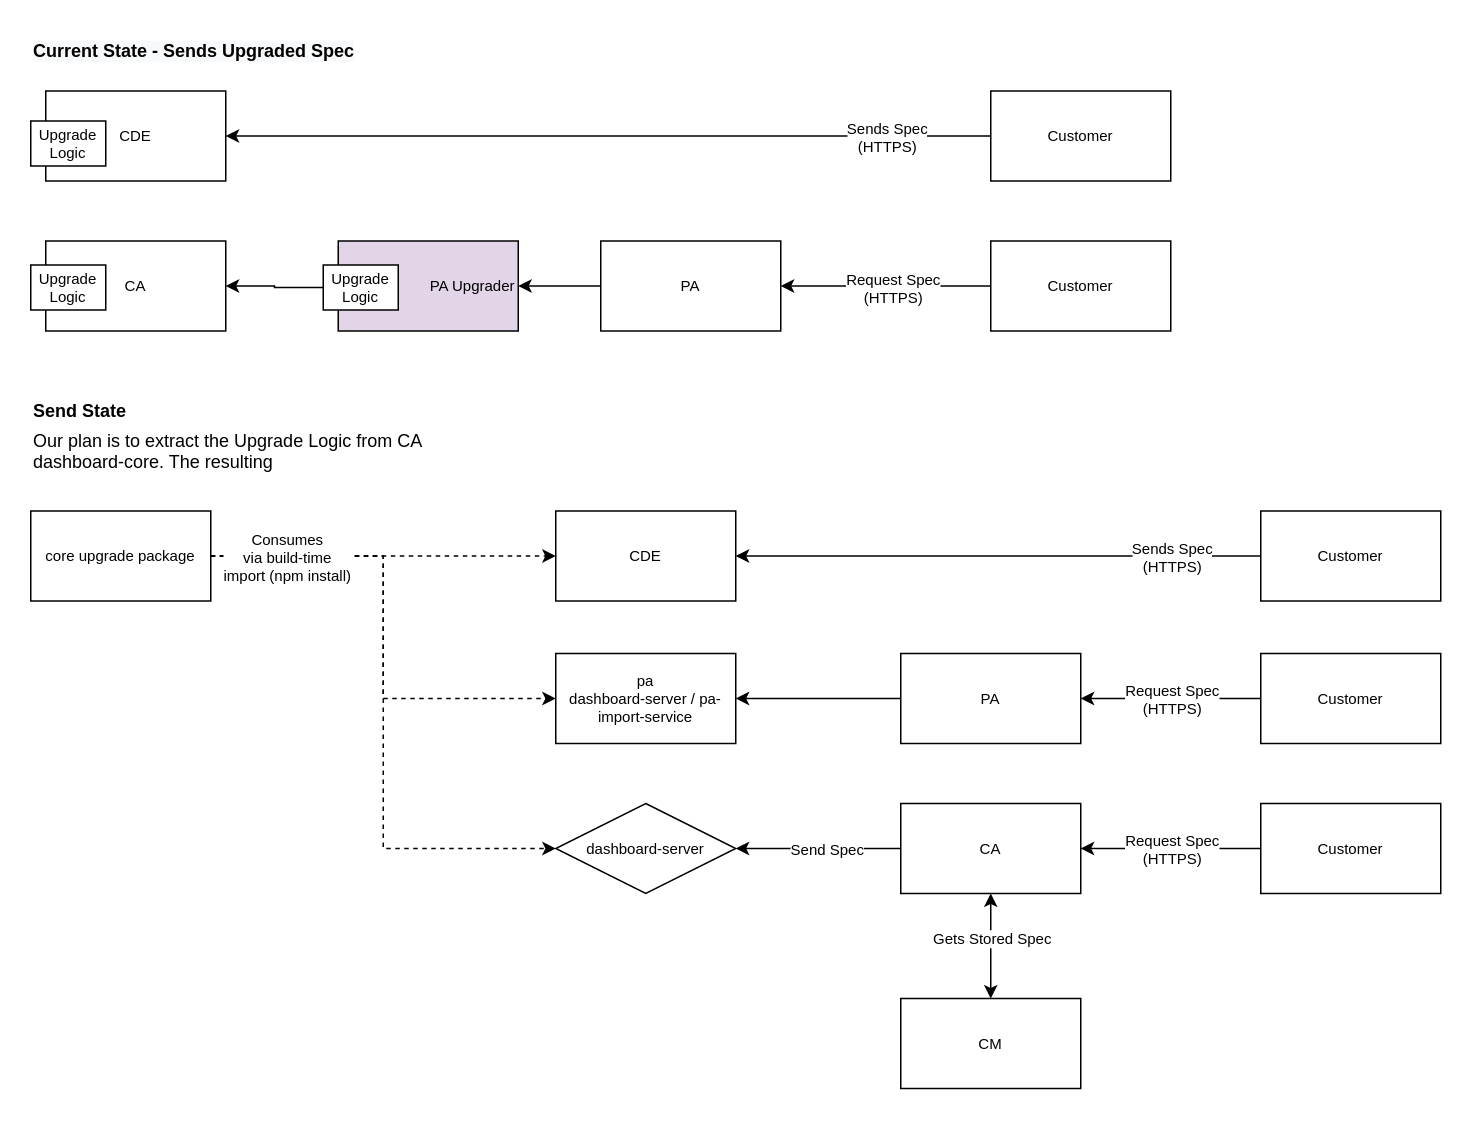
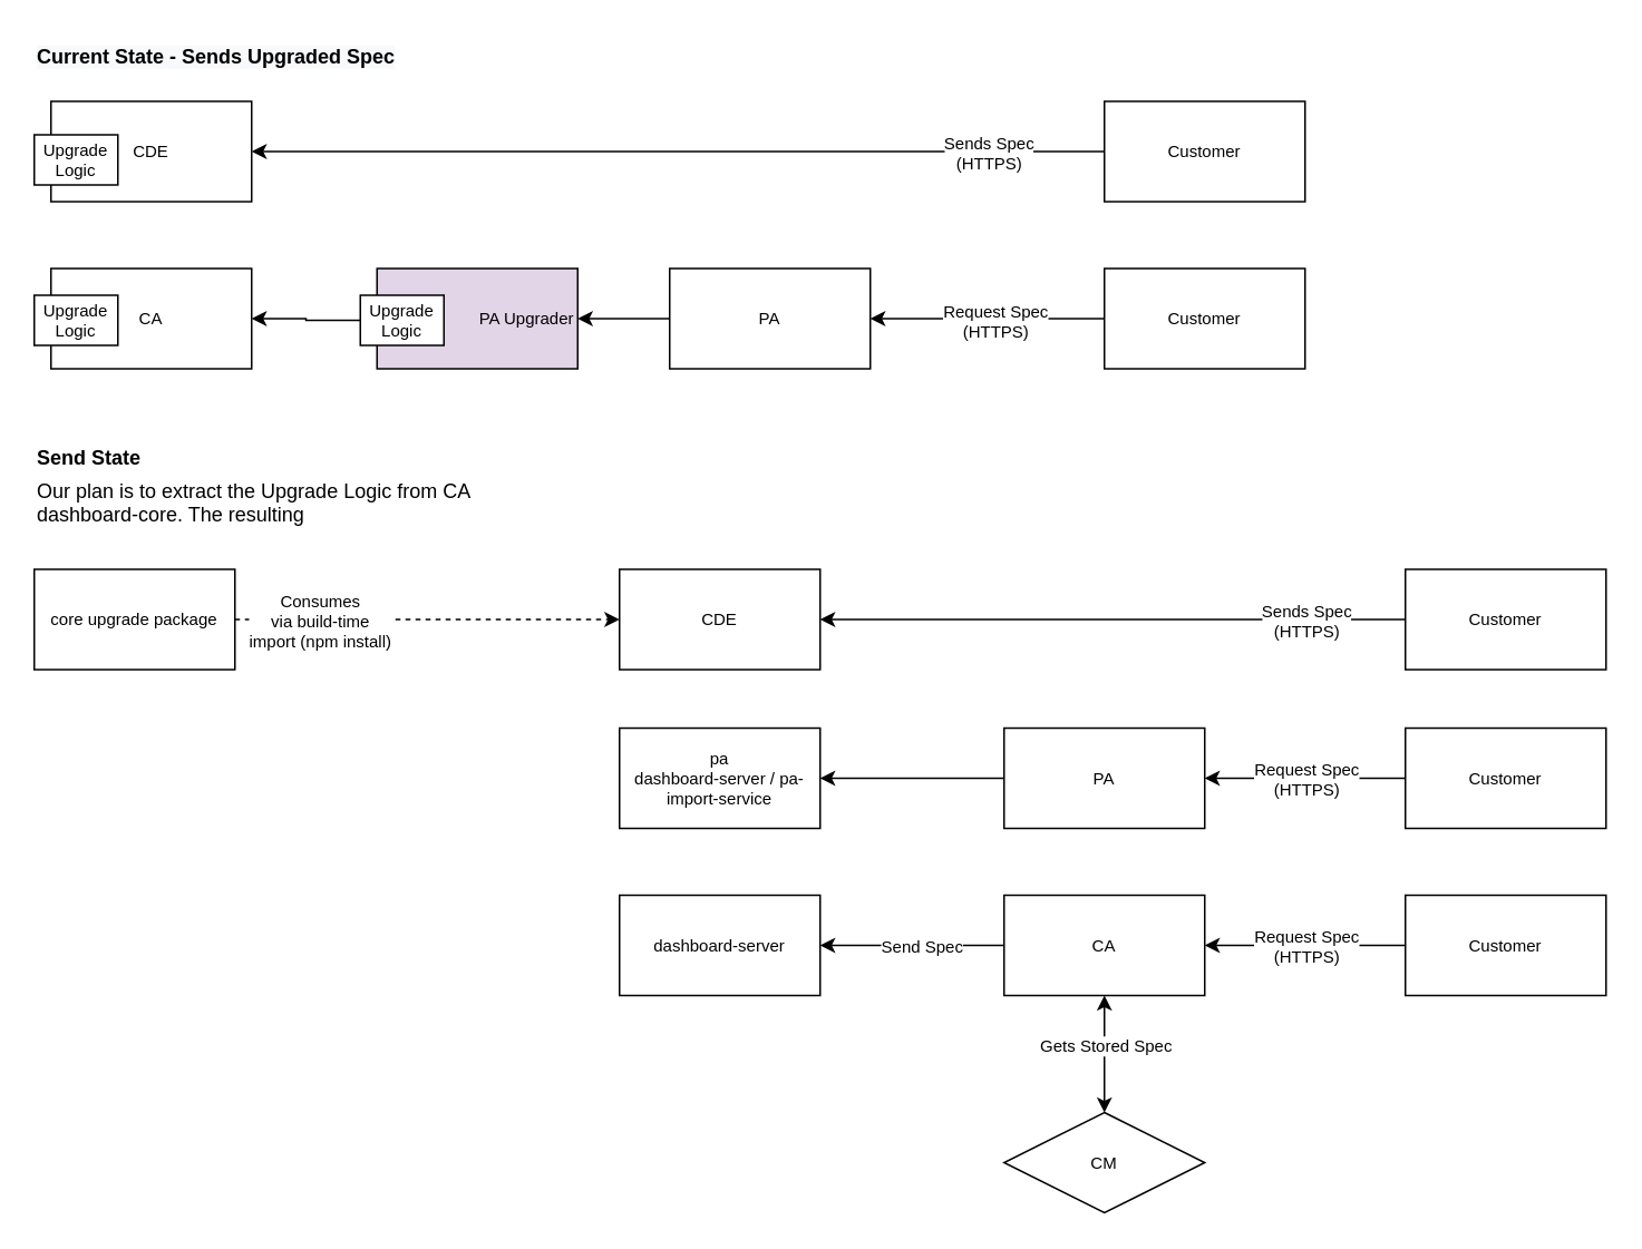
  <mxCell id="0" />
  <mxCell id="1" parent="0" />
- <mxCell id="2" style="edgeStyle=orthogonalEdgeStyle;rounded=0;orthogonalLoop=1;jettySize=auto;html=1;exitX=1;exitY=0.5;exitDx=0;exitDy=0;entryX=0;entryY=0.5;entryDx=0;entryDy=0;startArrow=none;startFill=0;fontSize=10;dashed=1;" parent="1" source="6" target="38" edge="1"><mxGeometry relative="1" as="geometry" /></mxCell>
- <mxCell id="3" style="edgeStyle=orthogonalEdgeStyle;rounded=0;orthogonalLoop=1;jettySize=auto;html=1;entryX=0;entryY=0.5;entryDx=0;entryDy=0;fontSize=10;dashed=1;" parent="1" source="6" target="8" edge="1"><mxGeometry relative="1" as="geometry" /></mxCell>
  <mxCell id="4" style="edgeStyle=orthogonalEdgeStyle;rounded=0;orthogonalLoop=1;jettySize=auto;html=1;entryX=0;entryY=0.5;entryDx=0;entryDy=0;fontSize=10;dashed=1;" parent="1" source="6" target="7" edge="1"><mxGeometry relative="1" as="geometry" /></mxCell>
  <mxCell id="5" value="Consumes&lt;br&gt;via build-time&lt;br&gt;import (npm install)" style="edgeLabel;html=1;align=center;verticalAlign=middle;resizable=0;points=[];fontSize=10;" parent="4" vertex="1" connectable="0"><mxGeometry x="-0.713" y="-2" relative="1" as="geometry"><mxPoint x="17" y="-2" as="offset" /></mxGeometry></mxCell>
  <mxCell id="6" value="core upgrade package" style="rounded=0;whiteSpace=wrap;html=1;fontSize=10;" parent="1" vertex="1"><mxGeometry x="20" y="340" width="120" height="60" as="geometry" /></mxCell>
  <mxCell id="7" value="CDE" style="rounded=0;whiteSpace=wrap;html=1;fontSize=10;" parent="1" vertex="1"><mxGeometry x="370" y="340" width="120" height="60" as="geometry" /></mxCell>
- <mxCell id="8" value="dashboard-server" style="rhombus;whiteSpace=wrap;html=1;fontSize=10;" parent="1" vertex="1"><mxGeometry x="370" y="535" width="120" height="60" as="geometry" /></mxCell>
+ <mxCell id="8" value="dashboard-server" style="rounded=0;whiteSpace=wrap;html=1;fontSize=10;" parent="1" vertex="1"><mxGeometry x="370" y="535" width="120" height="60" as="geometry" /></mxCell>
  <mxCell id="9" style="edgeStyle=orthogonalEdgeStyle;rounded=0;orthogonalLoop=1;jettySize=auto;html=1;fontSize=10;" parent="1" source="11" target="7" edge="1"><mxGeometry relative="1" as="geometry"><mxPoint x="760" y="370" as="sourcePoint" /></mxGeometry></mxCell>
  <mxCell id="10" value="Sends Spec&lt;br&gt;(HTTPS)" style="edgeLabel;html=1;align=center;verticalAlign=middle;resizable=0;points=[];fontSize=10;" parent="9" vertex="1" connectable="0"><mxGeometry x="-0.233" relative="1" as="geometry"><mxPoint x="74" as="offset" /></mxGeometry></mxCell>
  <mxCell id="11" value="Customer" style="rounded=0;whiteSpace=wrap;html=1;fontSize=10;" parent="1" vertex="1"><mxGeometry x="840" y="340" width="120" height="60" as="geometry" /></mxCell>
  <mxCell id="12" style="edgeStyle=orthogonalEdgeStyle;rounded=0;orthogonalLoop=1;jettySize=auto;html=1;exitX=0;exitY=0.5;exitDx=0;exitDy=0;entryX=1;entryY=0.5;entryDx=0;entryDy=0;fontSize=10;" parent="1" source="16" target="8" edge="1"><mxGeometry relative="1" as="geometry" /></mxCell>
  <mxCell id="13" value="Send Spec" style="edgeLabel;html=1;align=center;verticalAlign=middle;resizable=0;points=[];fontSize=10;" parent="12" vertex="1" connectable="0"><mxGeometry y="-3" relative="1" as="geometry"><mxPoint x="5" y="3" as="offset" /></mxGeometry></mxCell>
  <mxCell id="14" style="edgeStyle=orthogonalEdgeStyle;rounded=0;orthogonalLoop=1;jettySize=auto;html=1;startArrow=classic;startFill=1;fontSize=10;" parent="1" source="16" target="17" edge="1"><mxGeometry relative="1" as="geometry" /></mxCell>
  <mxCell id="15" value="Gets Stored Spec" style="edgeLabel;html=1;align=center;verticalAlign=middle;resizable=0;points=[];fontSize=10;" parent="14" vertex="1" connectable="0"><mxGeometry x="-0.171" relative="1" as="geometry"><mxPoint as="offset" /></mxGeometry></mxCell>
  <mxCell id="16" value="CA" style="rounded=0;whiteSpace=wrap;html=1;fontSize=10;" parent="1" vertex="1"><mxGeometry x="600" y="535" width="120" height="60" as="geometry" /></mxCell>
- <mxCell id="17" value="CM" style="rounded=0;whiteSpace=wrap;html=1;fontSize=10;" parent="1" vertex="1"><mxGeometry x="600" y="665" width="120" height="60" as="geometry" /></mxCell>
+ <mxCell id="17" value="CM" style="rhombus;whiteSpace=wrap;html=1;fontSize=10;" parent="1" vertex="1"><mxGeometry x="600" y="665" width="120" height="60" as="geometry" /></mxCell>
  <mxCell id="18" value="CA" style="rounded=0;whiteSpace=wrap;html=1;fontSize=10;" parent="1" vertex="1"><mxGeometry x="30" y="160" width="120" height="60" as="geometry" /></mxCell>
  <mxCell id="19" style="edgeStyle=orthogonalEdgeStyle;rounded=0;orthogonalLoop=1;jettySize=auto;html=1;startArrow=none;startFill=0;fontSize=10;exitX=0;exitY=0.5;exitDx=0;exitDy=0;" parent="1" source="44" target="18" edge="1"><mxGeometry relative="1" as="geometry"><mxPoint x="240" y="190" as="sourcePoint" /></mxGeometry></mxCell>
  <mxCell id="20" style="edgeStyle=orthogonalEdgeStyle;rounded=0;orthogonalLoop=1;jettySize=auto;html=1;exitX=0;exitY=0.5;exitDx=0;exitDy=0;startArrow=none;startFill=0;fontSize=10;entryX=1;entryY=0.5;entryDx=0;entryDy=0;" parent="1" source="21" target="43" edge="1"><mxGeometry relative="1" as="geometry" /></mxCell>
  <mxCell id="21" value="PA" style="rounded=0;whiteSpace=wrap;html=1;fontSize=10;" parent="1" vertex="1"><mxGeometry x="400" y="160" width="120" height="60" as="geometry" /></mxCell>
  <mxCell id="22" value="Upgrade Logic" style="rounded=0;whiteSpace=wrap;html=1;fontSize=10;" parent="1" vertex="1"><mxGeometry x="20" y="176" width="50" height="30" as="geometry" /></mxCell>
  <mxCell id="23" value="CDE" style="rounded=0;whiteSpace=wrap;html=1;fontSize=10;" parent="1" vertex="1"><mxGeometry x="30" y="60" width="120" height="60" as="geometry" /></mxCell>
  <mxCell id="24" style="edgeStyle=orthogonalEdgeStyle;rounded=0;orthogonalLoop=1;jettySize=auto;html=1;exitX=0;exitY=0.5;exitDx=0;exitDy=0;entryX=1;entryY=0.5;entryDx=0;entryDy=0;fontSize=10;" parent="1" source="26" target="23" edge="1"><mxGeometry relative="1" as="geometry" /></mxCell>
  <mxCell id="25" value="Sends Spec&lt;br&gt;(HTTPS)" style="edgeLabel;html=1;align=center;verticalAlign=middle;resizable=0;points=[];fontSize=10;" parent="24" vertex="1" connectable="0"><mxGeometry x="-0.233" relative="1" as="geometry"><mxPoint x="126" as="offset" /></mxGeometry></mxCell>
  <mxCell id="26" value="Customer" style="rounded=0;whiteSpace=wrap;html=1;fontSize=10;" parent="1" vertex="1"><mxGeometry x="660" y="60" width="120" height="60" as="geometry" /></mxCell>
  <mxCell id="27" value="Upgrade Logic" style="rounded=0;whiteSpace=wrap;html=1;fontSize=10;" parent="1" vertex="1"><mxGeometry x="20" y="80" width="50" height="30" as="geometry" /></mxCell>
  <mxCell id="28" value="&lt;span style=&quot;color: rgb(0 , 0 , 0) ; font-family: &amp;#34;helvetica&amp;#34; ; font-size: 12px ; font-style: normal ; letter-spacing: normal ; text-align: center ; text-indent: 0px ; text-transform: none ; word-spacing: 0px ; background-color: rgb(248 , 249 , 250) ; display: inline ; float: none&quot;&gt;Current State - Sends Upgraded Spec&lt;/span&gt;" style="text;whiteSpace=wrap;html=1;fontStyle=1" parent="1" vertex="1"><mxGeometry x="20" y="20" width="300" height="30" as="geometry" /></mxCell>
  <mxCell id="29" value="&lt;div style=&quot;text-align: center&quot;&gt;&lt;span&gt;&lt;font face=&quot;helvetica&quot;&gt;Send State&amp;nbsp;&lt;/font&gt;&lt;/span&gt;&lt;/div&gt;" style="text;whiteSpace=wrap;html=1;fontStyle=1" parent="1" vertex="1"><mxGeometry x="20" y="260" width="100" height="30" as="geometry" /></mxCell>
  <mxCell id="30" style="edgeStyle=orthogonalEdgeStyle;rounded=0;orthogonalLoop=1;jettySize=auto;html=1;startArrow=none;startFill=0;fontSize=10;" parent="1" source="32" target="21" edge="1"><mxGeometry relative="1" as="geometry" /></mxCell>
  <mxCell id="31" value="Request Spec&lt;br&gt;(HTTPS)" style="edgeLabel;html=1;align=center;verticalAlign=middle;resizable=0;points=[];fontSize=10;" parent="30" vertex="1" connectable="0"><mxGeometry x="-0.057" y="1" relative="1" as="geometry"><mxPoint as="offset" /></mxGeometry></mxCell>
  <mxCell id="32" value="Customer" style="rounded=0;whiteSpace=wrap;html=1;fontSize=10;" parent="1" vertex="1"><mxGeometry x="660" y="160" width="120" height="60" as="geometry" /></mxCell>
  <mxCell id="33" style="edgeStyle=orthogonalEdgeStyle;rounded=0;orthogonalLoop=1;jettySize=auto;html=1;exitX=0;exitY=0.5;exitDx=0;exitDy=0;startArrow=none;startFill=0;fontSize=10;" parent="1" source="34" target="38" edge="1"><mxGeometry relative="1" as="geometry" /></mxCell>
  <mxCell id="34" value="PA" style="rounded=0;whiteSpace=wrap;html=1;fontSize=10;" parent="1" vertex="1"><mxGeometry x="600" y="435" width="120" height="60" as="geometry" /></mxCell>
  <mxCell id="35" style="edgeStyle=orthogonalEdgeStyle;rounded=0;orthogonalLoop=1;jettySize=auto;html=1;startArrow=none;startFill=0;fontSize=10;" parent="1" source="37" target="34" edge="1"><mxGeometry relative="1" as="geometry"><mxPoint x="760" y="465" as="sourcePoint" /></mxGeometry></mxCell>
  <mxCell id="36" value="Request Spec&lt;br&gt;(HTTPS)" style="edgeLabel;html=1;align=center;verticalAlign=middle;resizable=0;points=[];fontSize=10;" parent="35" vertex="1" connectable="0"><mxGeometry x="0.1" y="-2" relative="1" as="geometry"><mxPoint x="6" y="2" as="offset" /></mxGeometry></mxCell>
  <mxCell id="37" value="Customer" style="rounded=0;whiteSpace=wrap;html=1;fontSize=10;" parent="1" vertex="1"><mxGeometry x="840" y="435" width="120" height="60" as="geometry" /></mxCell>
  <mxCell id="38" value="pa&lt;br&gt;dashboard-server / pa-import-service" style="rounded=0;whiteSpace=wrap;html=1;fontSize=10;" parent="1" vertex="1"><mxGeometry x="370" y="435" width="120" height="60" as="geometry" /></mxCell>
  <mxCell id="39" style="edgeStyle=orthogonalEdgeStyle;rounded=0;orthogonalLoop=1;jettySize=auto;html=1;entryX=1;entryY=0.5;entryDx=0;entryDy=0;startArrow=none;startFill=0;fontSize=10;exitX=0;exitY=0.5;exitDx=0;exitDy=0;" parent="1" source="41" target="16" edge="1"><mxGeometry relative="1" as="geometry"><mxPoint x="760" y="565" as="sourcePoint" /></mxGeometry></mxCell>
  <mxCell id="40" value="Request Spec&lt;br&gt;(HTTPS)" style="edgeLabel;html=1;align=center;verticalAlign=middle;resizable=0;points=[];fontSize=10;" parent="39" vertex="1" connectable="0"><mxGeometry x="0.167" y="1" relative="1" as="geometry"><mxPoint x="10" y="-1" as="offset" /></mxGeometry></mxCell>
  <mxCell id="41" value="Customer" style="rounded=0;whiteSpace=wrap;html=1;fontSize=10;" parent="1" vertex="1"><mxGeometry x="840" y="535" width="120" height="60" as="geometry" /></mxCell>
  <mxCell id="42" value="&lt;div&gt;&lt;span&gt;&lt;font face=&quot;helvetica&quot;&gt;Our plan is to extract the Upgrade Logic from CA dashboard-core. The resulting&amp;nbsp;&lt;/font&gt;&lt;/span&gt;&lt;/div&gt;" style="text;whiteSpace=wrap;html=1;fontStyle=0;align=left;" parent="1" vertex="1"><mxGeometry x="20" y="280" width="280" height="30" as="geometry" /></mxCell>
  <mxCell id="43" value="PA Upgrader" style="rounded=0;whiteSpace=wrap;html=1;fontSize=10;align=right;fillColor=#e1d5e7;" vertex="1" parent="1"><mxGeometry x="225" y="160" width="120" height="60" as="geometry" /></mxCell>
  <mxCell id="44" value="Upgrade Logic" style="rounded=0;whiteSpace=wrap;html=1;fontSize=10;" vertex="1" parent="1"><mxGeometry x="215" y="176" width="50" height="30" as="geometry" /></mxCell>
